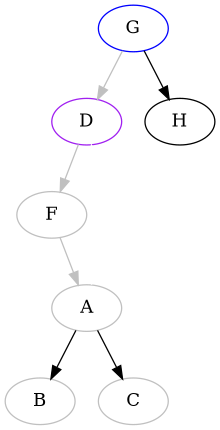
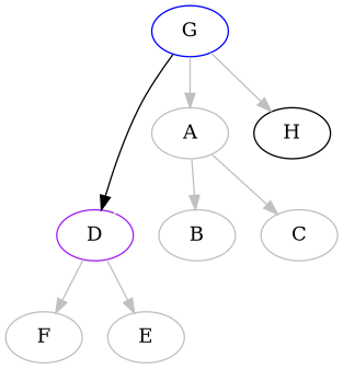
  digraph {
    node [color=gray]
    edge [color=gray]
    n1 [color=purple label=D]
    n2 [label=F]
+   n3 [label=E]
    n4 [label=A]
    n5 [label=B]
    n6 [label=C]
    n7 [color=blue label=G]
    n8 [label=H color=""]
    n1 -> n2
-   n2 -> n4
+   n1 -> n3
+   n7 -> n4
    n4 -> n1 [color=white]
-   n4 -> n5 [color=black]
-   n4 -> n6 [color=black]
-   n7 -> n1
-   n7 -> n8 [color=""]
+   n4 -> n5
+   n4 -> n6
+   n7 -> n1 [color=""]
+   n7 -> n8
  }
